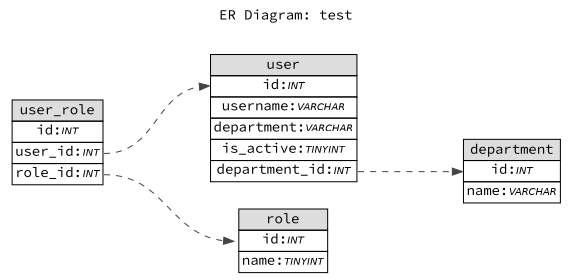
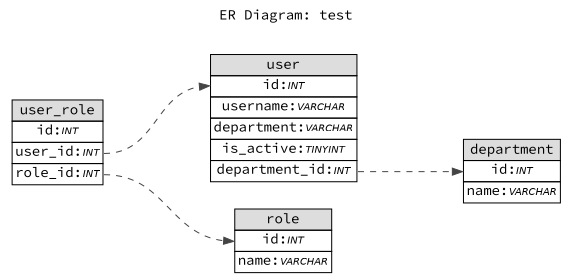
  digraph {
    compound=true
    fontname="Source Code Pro"
    label="ER Diagram: test"
    labelloc=t
    rankdir=LR
    ranksep=1.25
    node [fontname="Source Code Pro" shape=plaintext]
    edge [arrowtail=normal color="#444444" fontname="Source Code Pro" headport=id style=dashed]
    n1 [label=< 			<TABLE BORDER="0" CELLSPACING="0" CELLBORDER="1"> 			<TR><TD COLSPAN="3" BGCOLOR="#DDDDDD">department</TD></TR> 			<TR><TD COLSPAN="3" PORT="id">id:<FONT FACE="Helvetica-Oblique" POINT-SIZE="10">INT</FONT></TD></TR> 			<TR><TD COLSPAN="3" PORT="name">name:<FONT FACE="Helvetica-Oblique" POINT-SIZE="10">VARCHAR</FONT></TD></TR> 			</TABLE>>]
-   n2 [label=< 			<TABLE BORDER="0" CELLSPACING="0" CELLBORDER="1"> 			<TR><TD COLSPAN="3" BGCOLOR="#DDDDDD">role</TD></TR> 			<TR><TD COLSPAN="3" PORT="id">id:<FONT FACE="Helvetica-Oblique" POINT-SIZE="10">INT</FONT></TD></TR> 			<TR><TD COLSPAN="3" PORT="name">name:<FONT FACE="Helvetica-Oblique" POINT-SIZE="10">TINYINT</FONT></TD></TR> 			</TABLE>>]
+   n2 [label=< 			<TABLE BORDER="0" CELLSPACING="0" CELLBORDER="1"> 			<TR><TD COLSPAN="3" BGCOLOR="#DDDDDD">role</TD></TR> 			<TR><TD COLSPAN="3" PORT="id">id:<FONT FACE="Helvetica-Oblique" POINT-SIZE="10">INT</FONT></TD></TR> 			<TR><TD COLSPAN="3" PORT="name">name:<FONT FACE="Helvetica-Oblique" POINT-SIZE="10">VARCHAR</FONT></TD></TR> 			</TABLE>>]
    n3 [label=< 			<TABLE BORDER="0" CELLSPACING="0" CELLBORDER="1"> 			<TR><TD COLSPAN="3" BGCOLOR="#DDDDDD">user</TD></TR> 			<TR><TD COLSPAN="3" PORT="id">id:<FONT FACE="Helvetica-Oblique" POINT-SIZE="10">INT</FONT></TD></TR> 			<TR><TD COLSPAN="3" PORT="username">username:<FONT FACE="Helvetica-Oblique" POINT-SIZE="10">VARCHAR</FONT></TD></TR> 			<TR><TD COLSPAN="3" PORT="password">department:<FONT FACE="Helvetica-Oblique" POINT-SIZE="10">VARCHAR</FONT></TD></TR> 			<TR><TD COLSPAN="3" PORT="is_active">is_active:<FONT FACE="Helvetica-Oblique" POINT-SIZE="10">TINYINT</FONT></TD></TR> 			<TR><TD COLSPAN="3" PORT="department_id">department_id:<FONT FACE="Helvetica-Oblique" POINT-SIZE="10">INT</FONT></TD></TR> 			</TABLE>>]
    n4 [label=< 			<TABLE BORDER="0" CELLSPACING="0" CELLBORDER="1"> 			<TR><TD COLSPAN="3" BGCOLOR="#DDDDDD">user_role</TD></TR> 			<TR><TD COLSPAN="3" PORT="id">id:<FONT FACE="Helvetica-Oblique" POINT-SIZE="10">INT</FONT></TD></TR> 			<TR><TD COLSPAN="3" PORT="user_id">user_id:<FONT FACE="Helvetica-Oblique" POINT-SIZE="10">INT</FONT></TD></TR> 			<TR><TD COLSPAN="3" PORT="role_id">role_id:<FONT FACE="Helvetica-Oblique" POINT-SIZE="10">INT</FONT></TD></TR> 			</TABLE>>]
    subgraph sub_1 {
      n1
    }
    subgraph sub_2 {
      n2
    }
    subgraph sub_3 {
      n3
    }
    subgraph sub_4 {
      n4
    }
    n3 -> n1 [tailport=department_id]
    n4 -> n2 [tailport=role_id]
    n4 -> n3 [tailport=user_id]
  }
